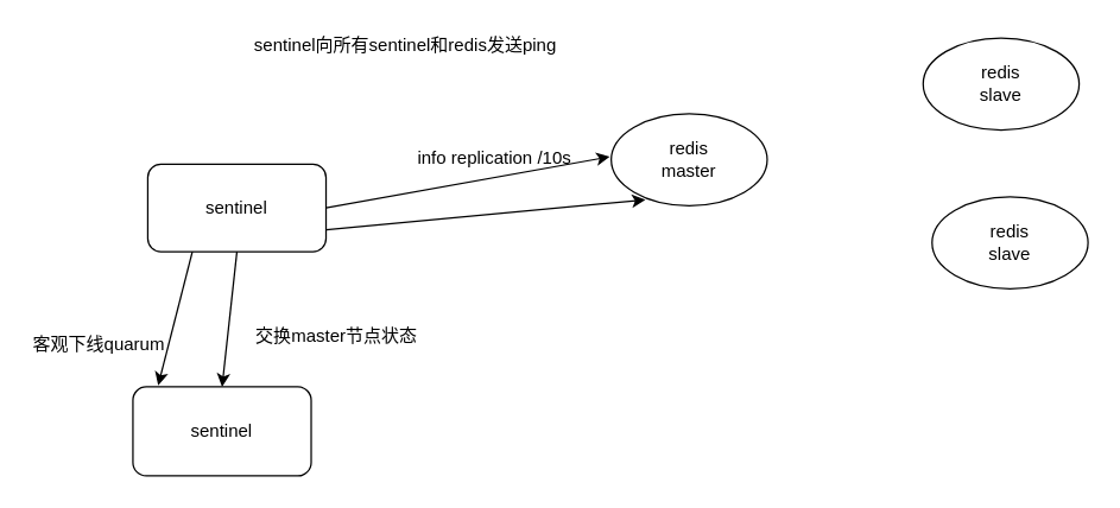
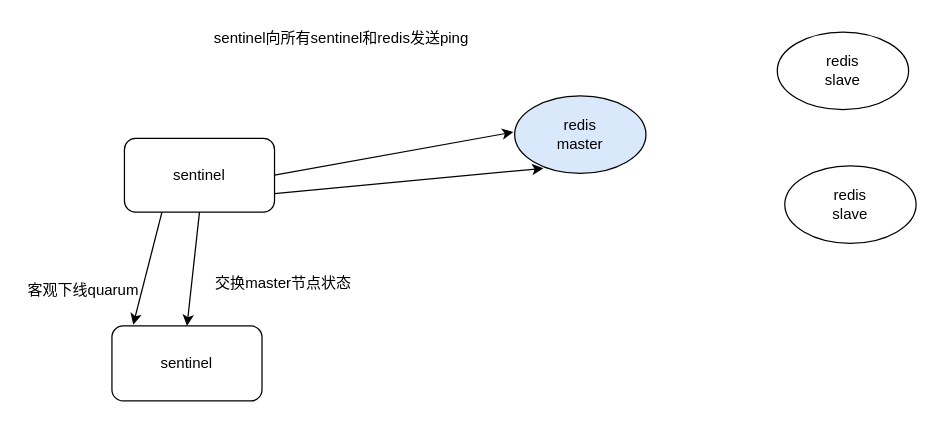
  <mxCell id="0" />
  <mxCell id="1" parent="0" />
  <mxCell id="2" style="edgeStyle=none;rounded=0;orthogonalLoop=1;jettySize=auto;html=1;exitX=1;exitY=0.5;exitDx=0;exitDy=0;" edge="1" parent="1" source="6"><mxGeometry relative="1" as="geometry"><mxPoint x="410" y="105" as="targetPoint" /></mxGeometry></mxCell>
  <mxCell id="3" style="edgeStyle=none;rounded=0;orthogonalLoop=1;jettySize=auto;html=1;exitX=1;exitY=0.75;exitDx=0;exitDy=0;entryX=0.219;entryY=0.935;entryDx=0;entryDy=0;entryPerimeter=0;" edge="1" parent="1" source="6" target="7"><mxGeometry relative="1" as="geometry" /></mxCell>
  <mxCell id="4" style="edgeStyle=none;rounded=0;orthogonalLoop=1;jettySize=auto;html=1;exitX=0.5;exitY=1;exitDx=0;exitDy=0;entryX=0.5;entryY=0;entryDx=0;entryDy=0;" edge="1" parent="1" source="6" target="11"><mxGeometry relative="1" as="geometry" /></mxCell>
  <mxCell id="5" style="edgeStyle=none;rounded=0;orthogonalLoop=1;jettySize=auto;html=1;exitX=0.25;exitY=1;exitDx=0;exitDy=0;" edge="1" parent="1" source="6"><mxGeometry relative="1" as="geometry"><mxPoint x="106" y="259" as="targetPoint" /></mxGeometry></mxCell>
  <mxCell id="6" value="sentinel" style="rounded=1;whiteSpace=wrap;html=1;" vertex="1" parent="1"><mxGeometry x="99" y="110" width="120" height="59" as="geometry" /></mxCell>
- <mxCell id="7" value="redis&lt;br&gt;master" style="ellipse;whiteSpace=wrap;html=1;" vertex="1" parent="1"><mxGeometry x="411" y="76" width="105" height="62" as="geometry" /></mxCell>
+ <mxCell id="7" value="redis&lt;br&gt;master" style="ellipse;whiteSpace=wrap;html=1;fillColor=#dae8fc;" vertex="1" parent="1"><mxGeometry x="411" y="76" width="105" height="62" as="geometry" /></mxCell>
  <mxCell id="8" value="redis&lt;br&gt;slave" style="ellipse;whiteSpace=wrap;html=1;" vertex="1" parent="1"><mxGeometry x="621" y="25" width="105" height="62" as="geometry" /></mxCell>
  <mxCell id="9" value="redis&lt;br&gt;slave" style="ellipse;whiteSpace=wrap;html=1;" vertex="1" parent="1"><mxGeometry x="627" y="132" width="105" height="62" as="geometry" /></mxCell>
- <mxCell id="10" value="info replication /10s" style="text;html=1;resizable=0;points=[];autosize=1;align=left;verticalAlign=top;spacingTop=-4;" vertex="1" parent="1"><mxGeometry x="279" y="96" width="113" height="14" as="geometry" /></mxCell>
  <mxCell id="11" value="sentinel" style="rounded=1;whiteSpace=wrap;html=1;" vertex="1" parent="1"><mxGeometry x="89" y="260" width="120" height="60" as="geometry" /></mxCell>
  <mxCell id="12" value="交换master节点状态" style="text;html=1;resizable=0;points=[];autosize=1;align=left;verticalAlign=top;spacingTop=-4;" vertex="1" parent="1"><mxGeometry x="170" y="216" width="119" height="14" as="geometry" /></mxCell>
  <mxCell id="13" value="sentinel向所有sentinel和redis发送ping" style="text;html=1;resizable=0;points=[];autosize=1;align=left;verticalAlign=top;spacingTop=-4;" vertex="1" parent="1"><mxGeometry x="169" y="20" width="213" height="14" as="geometry" /></mxCell>
  <mxCell id="14" value="客观下线quarum" style="text;html=1;resizable=0;points=[];autosize=1;align=left;verticalAlign=top;spacingTop=-4;" vertex="1" parent="1"><mxGeometry x="20" y="222" width="99" height="14" as="geometry" /></mxCell>
